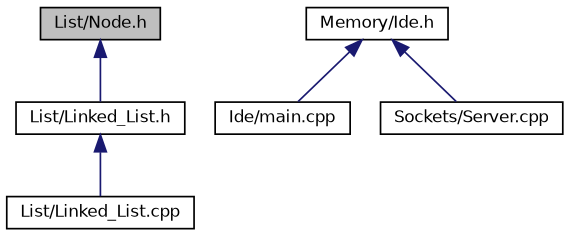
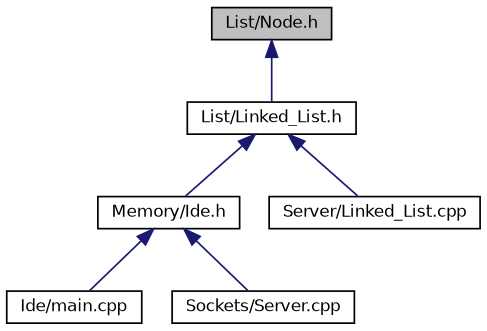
  digraph {
    node [color=black fillcolor=white fontname=Helvetica fontsize=10 shape=record style=filled]
    edge [color=midnightblue dir=back fontname=Helvetica fontsize=10 labelfontname=Helvetica labelfontsize=10 style=solid]
    n1 [fillcolor=grey75 fontcolor=black height=0.2 label="List/Node.h" width=0.4]
    n2 [height=0.2 label="List/Linked_List.h" width=0.4]
    n3 [height=0.2 label="Memory/Ide.h" width=0.4]
-   n4 [height=0.2 label="List/Linked_List.cpp" width=0.4]
+   n4 [height=0.2 label="Server/Linked_List.cpp" width=0.4]
    n5 [height=0.2 label="Ide/main.cpp" width=0.4]
    n6 [height=0.2 label="Sockets/Server.cpp" width=0.4]
    n1 -> n2
+   n2 -> n3
    n2 -> n4
    n3 -> n5
    n3 -> n6
  }
